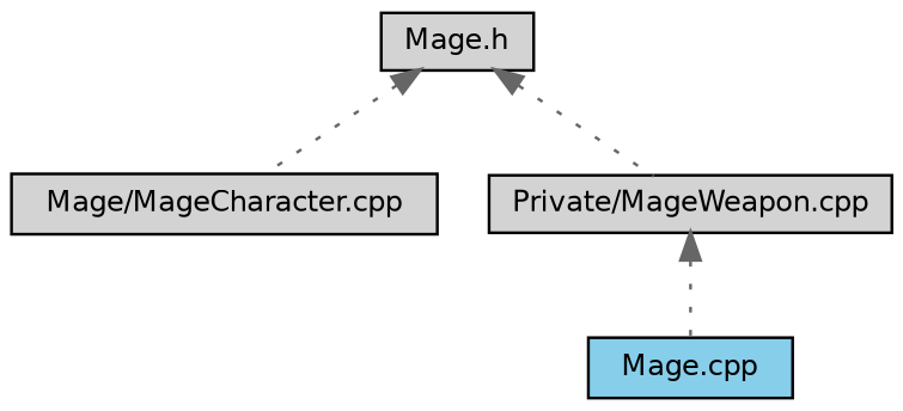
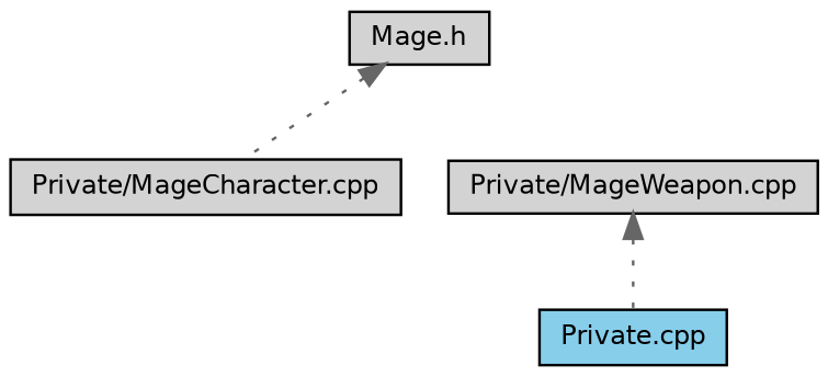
  digraph {
    node [color=black fillcolor=lightgrey fontname=Helvetica fontsize=10 shape=record style=filled]
    edge [color=gray40 dir=back fontname=Helvetica fontsize=10 labelfontname=Helvetica labelfontsize=10 style=dotted]
    n1 [fontcolor=black height=0.2 label="Mage.h" width=0.4]
-   n2 [height=0.2 label="Mage/MageCharacter.cpp" width=0.4]
+   n2 [height=0.2 label="Private/MageCharacter.cpp" width=0.4]
    n3 [height=0.2 label="Private/MageWeapon.cpp" width=0.4]
-   n4 [fillcolor=skyblue height=0.2 label="Mage.cpp" width=0.4]
+   n4 [fillcolor=skyblue height=0.2 label="Private.cpp" width=0.4]
    n1 -> n2
-   n1 -> n3
    n3 -> n4
  }
